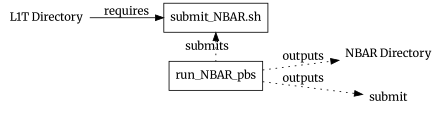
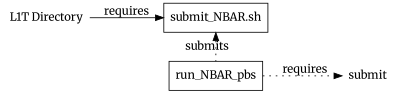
  digraph {
    fontname=Merriweather
    rankdir=LR
    node [fontname=Merriweather shape=DatabaseShape peripheries=0]
    edge [fontname=Merriweather style=dotted]
    n1 [label="submit_NBAR.sh" shape=box peripheries=""]
    n2 [label=run_NBAR_pbs shape=box peripheries=""]
-   n3 [label="NBAR Directory"]
    n4 [label=submit]
    n5 [label="L1T Directory"]
    subgraph sub_1 {
      rank=same
      n1
      n2
    }
    n1 -> n2 [dir=back label=submits]
-   n2 -> n3 [label=outputs]
-   n2 -> n4 [label=outputs]
+   n2 -> n4 [label=requires]
    n5 -> n1 [label=requires style=""]
  }
